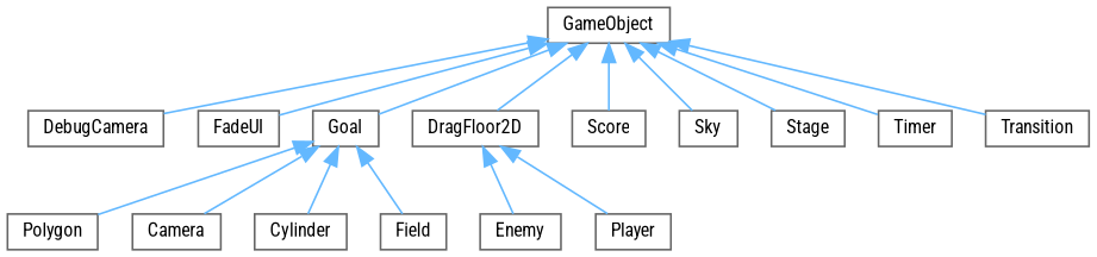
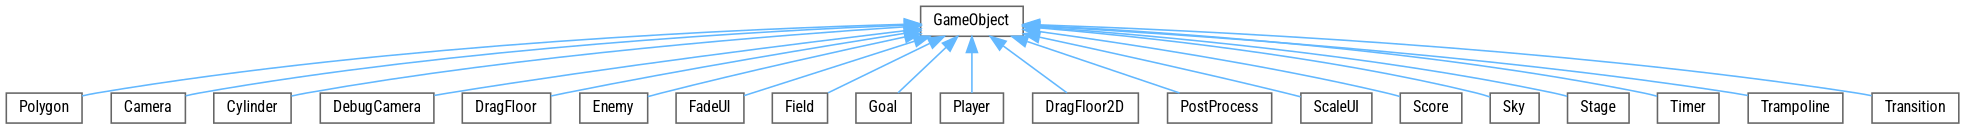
  digraph {
    fontname="Roboto Condensed"
    rankdir=TB
    node [color=grey40 fillcolor=white fontname="Roboto Condensed" fontsize=10 shape=box style=filled]
    edge [color=steelblue1 dir=back fontname="Roboto Condensed" fontsize=10 labelfontname=Helvetica labelfontsize=10 style=solid]
    n1 [height=0.2 label=GameObject width=0.4]
    n2 [height=0.2 label=Polygon width=0.4]
    n3 [height=0.2 label=Camera width=0.4]
    n4 [height=0.2 label=Cylinder width=0.4]
    n5 [height=0.2 label=DebugCamera width=0.4]
+   n6 [height=0.2 label=DragFloor width=0.4]
    n7 [height=0.2 label=Enemy width=0.4]
    n8 [height=0.2 label=FadeUI width=0.4]
    n9 [height=0.2 label=Field width=0.4]
    n10 [height=0.2 label=Goal width=0.4]
    n11 [height=0.2 label=Player width=0.4]
    n12 [height=0.2 label=DragFloor2D width=0.4]
+   n13 [height=0.2 label=PostProcess width=0.4]
+   n14 [height=0.2 label=ScaleUI width=0.4]
    n15 [height=0.2 label=Score width=0.4]
    n16 [height=0.2 label=Sky width=0.4]
    n17 [height=0.2 label=Stage width=0.4]
    n18 [height=0.2 label=Timer width=0.4]
+   n19 [height=0.2 label=Trampoline width=0.4]
    n20 [height=0.2 label=Transition width=0.4]
-   n10 -> n2
-   n10 -> n3
-   n10 -> n4
+   n1 -> n2
+   n1 -> n3
+   n1 -> n4
    n1 -> n5
-   n12 -> n7
+   n1 -> n6
+   n1 -> n7
    n1 -> n8
-   n10 -> n9
+   n1 -> n9
    n1 -> n10
-   n12 -> n11
+   n1 -> n11
    n1 -> n12
+   n1 -> n13
+   n1 -> n14
    n1 -> n15
    n1 -> n16
    n1 -> n17
    n1 -> n18
+   n1 -> n19
    n1 -> n20
  }
